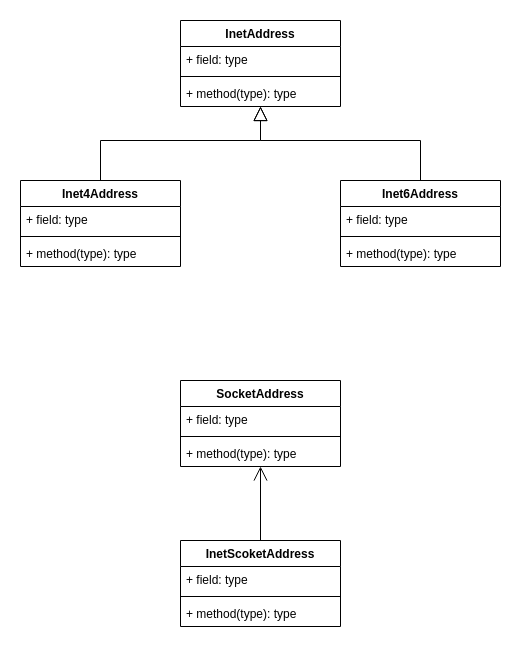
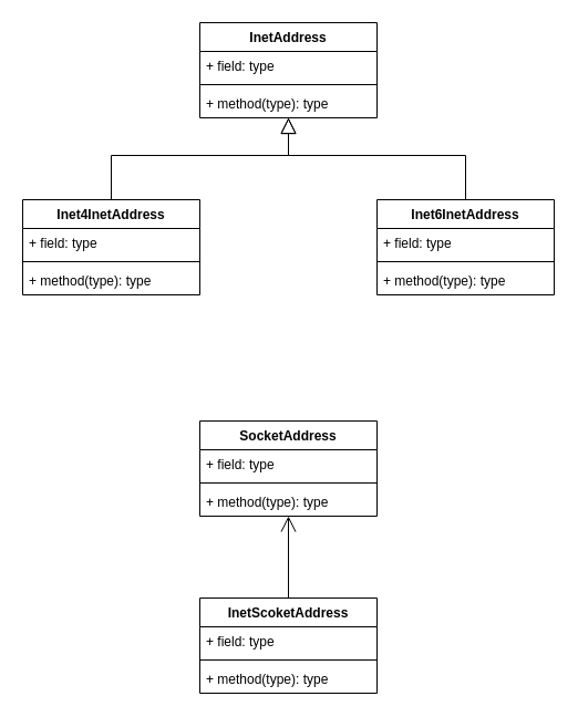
  <mxCell id="0" />
  <mxCell id="1" parent="0" />
  <mxCell id="2" value="InetAddress" style="swimlane;fontStyle=1;align=center;verticalAlign=top;childLayout=stackLayout;horizontal=1;startSize=26;horizontalStack=0;resizeParent=1;resizeParentMax=0;resizeLast=0;collapsible=1;marginBottom=0;" vertex="1" parent="1"><mxGeometry x="180" y="20" width="160" height="86" as="geometry" /></mxCell>
  <mxCell id="3" value="+ field: type" style="text;strokeColor=none;fillColor=none;align=left;verticalAlign=top;spacingLeft=4;spacingRight=4;overflow=hidden;rotatable=0;points=[[0,0.5],[1,0.5]];portConstraint=eastwest;" vertex="1" parent="2"><mxGeometry y="26" width="160" height="26" as="geometry" /></mxCell>
  <mxCell id="4" value="" style="line;strokeWidth=1;fillColor=none;align=left;verticalAlign=middle;spacingTop=-1;spacingLeft=3;spacingRight=3;rotatable=0;labelPosition=right;points=[];portConstraint=eastwest;strokeColor=inherit;" vertex="1" parent="2"><mxGeometry y="52" width="160" height="8" as="geometry" /></mxCell>
  <mxCell id="5" value="+ method(type): type" style="text;strokeColor=none;fillColor=none;align=left;verticalAlign=top;spacingLeft=4;spacingRight=4;overflow=hidden;rotatable=0;points=[[0,0.5],[1,0.5]];portConstraint=eastwest;" vertex="1" parent="2"><mxGeometry y="60" width="160" height="26" as="geometry" /></mxCell>
- <mxCell id="6" value="Inet4Address" style="swimlane;fontStyle=1;align=center;verticalAlign=top;childLayout=stackLayout;horizontal=1;startSize=26;horizontalStack=0;resizeParent=1;resizeParentMax=0;resizeLast=0;collapsible=1;marginBottom=0;" vertex="1" parent="1"><mxGeometry x="20" y="180" width="160" height="86" as="geometry" /></mxCell>
+ <mxCell id="6" value="Inet4InetAddress" style="swimlane;fontStyle=1;align=center;verticalAlign=top;childLayout=stackLayout;horizontal=1;startSize=26;horizontalStack=0;resizeParent=1;resizeParentMax=0;resizeLast=0;collapsible=1;marginBottom=0;" vertex="1" parent="1"><mxGeometry x="20" y="180" width="160" height="86" as="geometry" /></mxCell>
  <mxCell id="7" value="+ field: type" style="text;strokeColor=none;fillColor=none;align=left;verticalAlign=top;spacingLeft=4;spacingRight=4;overflow=hidden;rotatable=0;points=[[0,0.5],[1,0.5]];portConstraint=eastwest;" vertex="1" parent="6"><mxGeometry y="26" width="160" height="26" as="geometry" /></mxCell>
  <mxCell id="8" value="" style="line;strokeWidth=1;fillColor=none;align=left;verticalAlign=middle;spacingTop=-1;spacingLeft=3;spacingRight=3;rotatable=0;labelPosition=right;points=[];portConstraint=eastwest;strokeColor=inherit;" vertex="1" parent="6"><mxGeometry y="52" width="160" height="8" as="geometry" /></mxCell>
  <mxCell id="9" value="+ method(type): type" style="text;strokeColor=none;fillColor=none;align=left;verticalAlign=top;spacingLeft=4;spacingRight=4;overflow=hidden;rotatable=0;points=[[0,0.5],[1,0.5]];portConstraint=eastwest;" vertex="1" parent="6"><mxGeometry y="60" width="160" height="26" as="geometry" /></mxCell>
- <mxCell id="10" value="Inet6Address" style="swimlane;fontStyle=1;align=center;verticalAlign=top;childLayout=stackLayout;horizontal=1;startSize=26;horizontalStack=0;resizeParent=1;resizeParentMax=0;resizeLast=0;collapsible=1;marginBottom=0;" vertex="1" parent="1"><mxGeometry x="340" y="180" width="160" height="86" as="geometry" /></mxCell>
+ <mxCell id="10" value="Inet6InetAddress" style="swimlane;fontStyle=1;align=center;verticalAlign=top;childLayout=stackLayout;horizontal=1;startSize=26;horizontalStack=0;resizeParent=1;resizeParentMax=0;resizeLast=0;collapsible=1;marginBottom=0;" vertex="1" parent="1"><mxGeometry x="340" y="180" width="160" height="86" as="geometry" /></mxCell>
  <mxCell id="11" value="+ field: type" style="text;strokeColor=none;fillColor=none;align=left;verticalAlign=top;spacingLeft=4;spacingRight=4;overflow=hidden;rotatable=0;points=[[0,0.5],[1,0.5]];portConstraint=eastwest;" vertex="1" parent="10"><mxGeometry y="26" width="160" height="26" as="geometry" /></mxCell>
  <mxCell id="12" value="" style="line;strokeWidth=1;fillColor=none;align=left;verticalAlign=middle;spacingTop=-1;spacingLeft=3;spacingRight=3;rotatable=0;labelPosition=right;points=[];portConstraint=eastwest;strokeColor=inherit;" vertex="1" parent="10"><mxGeometry y="52" width="160" height="8" as="geometry" /></mxCell>
  <mxCell id="13" value="+ method(type): type" style="text;strokeColor=none;fillColor=none;align=left;verticalAlign=top;spacingLeft=4;spacingRight=4;overflow=hidden;rotatable=0;points=[[0,0.5],[1,0.5]];portConstraint=eastwest;" vertex="1" parent="10"><mxGeometry y="60" width="160" height="26" as="geometry" /></mxCell>
  <mxCell id="14" value="" style="endArrow=block;endFill=0;endSize=12;html=1;rounded=0;exitX=0.5;exitY=0;exitDx=0;exitDy=0;" edge="1" parent="1" source="6" target="2"><mxGeometry width="160" relative="1" as="geometry"><mxPoint x="200" y="260" as="sourcePoint" /><mxPoint x="260" y="100" as="targetPoint" /><Array as="points"><mxPoint x="100" y="140" /><mxPoint x="260" y="140" /></Array></mxGeometry></mxCell>
  <mxCell id="15" value="" style="endArrow=block;endFill=0;endSize=12;html=1;rounded=0;exitX=0.5;exitY=0;exitDx=0;exitDy=0;" edge="1" parent="1" source="10" target="2"><mxGeometry width="160" relative="1" as="geometry"><mxPoint x="200" y="260" as="sourcePoint" /><mxPoint x="360" y="260" as="targetPoint" /><Array as="points"><mxPoint x="420" y="140" /><mxPoint x="260" y="140" /></Array></mxGeometry></mxCell>
  <mxCell id="16" value="SocketAddress" style="swimlane;fontStyle=1;align=center;verticalAlign=top;childLayout=stackLayout;horizontal=1;startSize=26;horizontalStack=0;resizeParent=1;resizeParentMax=0;resizeLast=0;collapsible=1;marginBottom=0;" vertex="1" parent="1"><mxGeometry x="180" y="380" width="160" height="86" as="geometry" /></mxCell>
  <mxCell id="17" value="+ field: type" style="text;strokeColor=none;fillColor=none;align=left;verticalAlign=top;spacingLeft=4;spacingRight=4;overflow=hidden;rotatable=0;points=[[0,0.5],[1,0.5]];portConstraint=eastwest;" vertex="1" parent="16"><mxGeometry y="26" width="160" height="26" as="geometry" /></mxCell>
  <mxCell id="18" value="" style="line;strokeWidth=1;fillColor=none;align=left;verticalAlign=middle;spacingTop=-1;spacingLeft=3;spacingRight=3;rotatable=0;labelPosition=right;points=[];portConstraint=eastwest;strokeColor=inherit;" vertex="1" parent="16"><mxGeometry y="52" width="160" height="8" as="geometry" /></mxCell>
  <mxCell id="19" value="+ method(type): type" style="text;strokeColor=none;fillColor=none;align=left;verticalAlign=top;spacingLeft=4;spacingRight=4;overflow=hidden;rotatable=0;points=[[0,0.5],[1,0.5]];portConstraint=eastwest;" vertex="1" parent="16"><mxGeometry y="60" width="160" height="26" as="geometry" /></mxCell>
  <mxCell id="20" value="InetScoketAddress" style="swimlane;fontStyle=1;align=center;verticalAlign=top;childLayout=stackLayout;horizontal=1;startSize=26;horizontalStack=0;resizeParent=1;resizeParentMax=0;resizeLast=0;collapsible=1;marginBottom=0;" vertex="1" parent="1"><mxGeometry x="180" y="540" width="160" height="86" as="geometry" /></mxCell>
  <mxCell id="21" value="+ field: type" style="text;strokeColor=none;fillColor=none;align=left;verticalAlign=top;spacingLeft=4;spacingRight=4;overflow=hidden;rotatable=0;points=[[0,0.5],[1,0.5]];portConstraint=eastwest;" vertex="1" parent="20"><mxGeometry y="26" width="160" height="26" as="geometry" /></mxCell>
  <mxCell id="22" value="" style="line;strokeWidth=1;fillColor=none;align=left;verticalAlign=middle;spacingTop=-1;spacingLeft=3;spacingRight=3;rotatable=0;labelPosition=right;points=[];portConstraint=eastwest;strokeColor=inherit;" vertex="1" parent="20"><mxGeometry y="52" width="160" height="8" as="geometry" /></mxCell>
  <mxCell id="23" value="+ method(type): type" style="text;strokeColor=none;fillColor=none;align=left;verticalAlign=top;spacingLeft=4;spacingRight=4;overflow=hidden;rotatable=0;points=[[0,0.5],[1,0.5]];portConstraint=eastwest;" vertex="1" parent="20"><mxGeometry y="60" width="160" height="26" as="geometry" /></mxCell>
  <mxCell id="24" value="" style="endArrow=open;endFill=0;endSize=12;html=1;rounded=0;exitX=0.5;exitY=0;exitDx=0;exitDy=0;" edge="1" parent="1" source="20" target="16"><mxGeometry width="160" relative="1" as="geometry"><mxPoint x="200" y="460" as="sourcePoint" /><mxPoint x="360" y="460" as="targetPoint" /></mxGeometry></mxCell>
